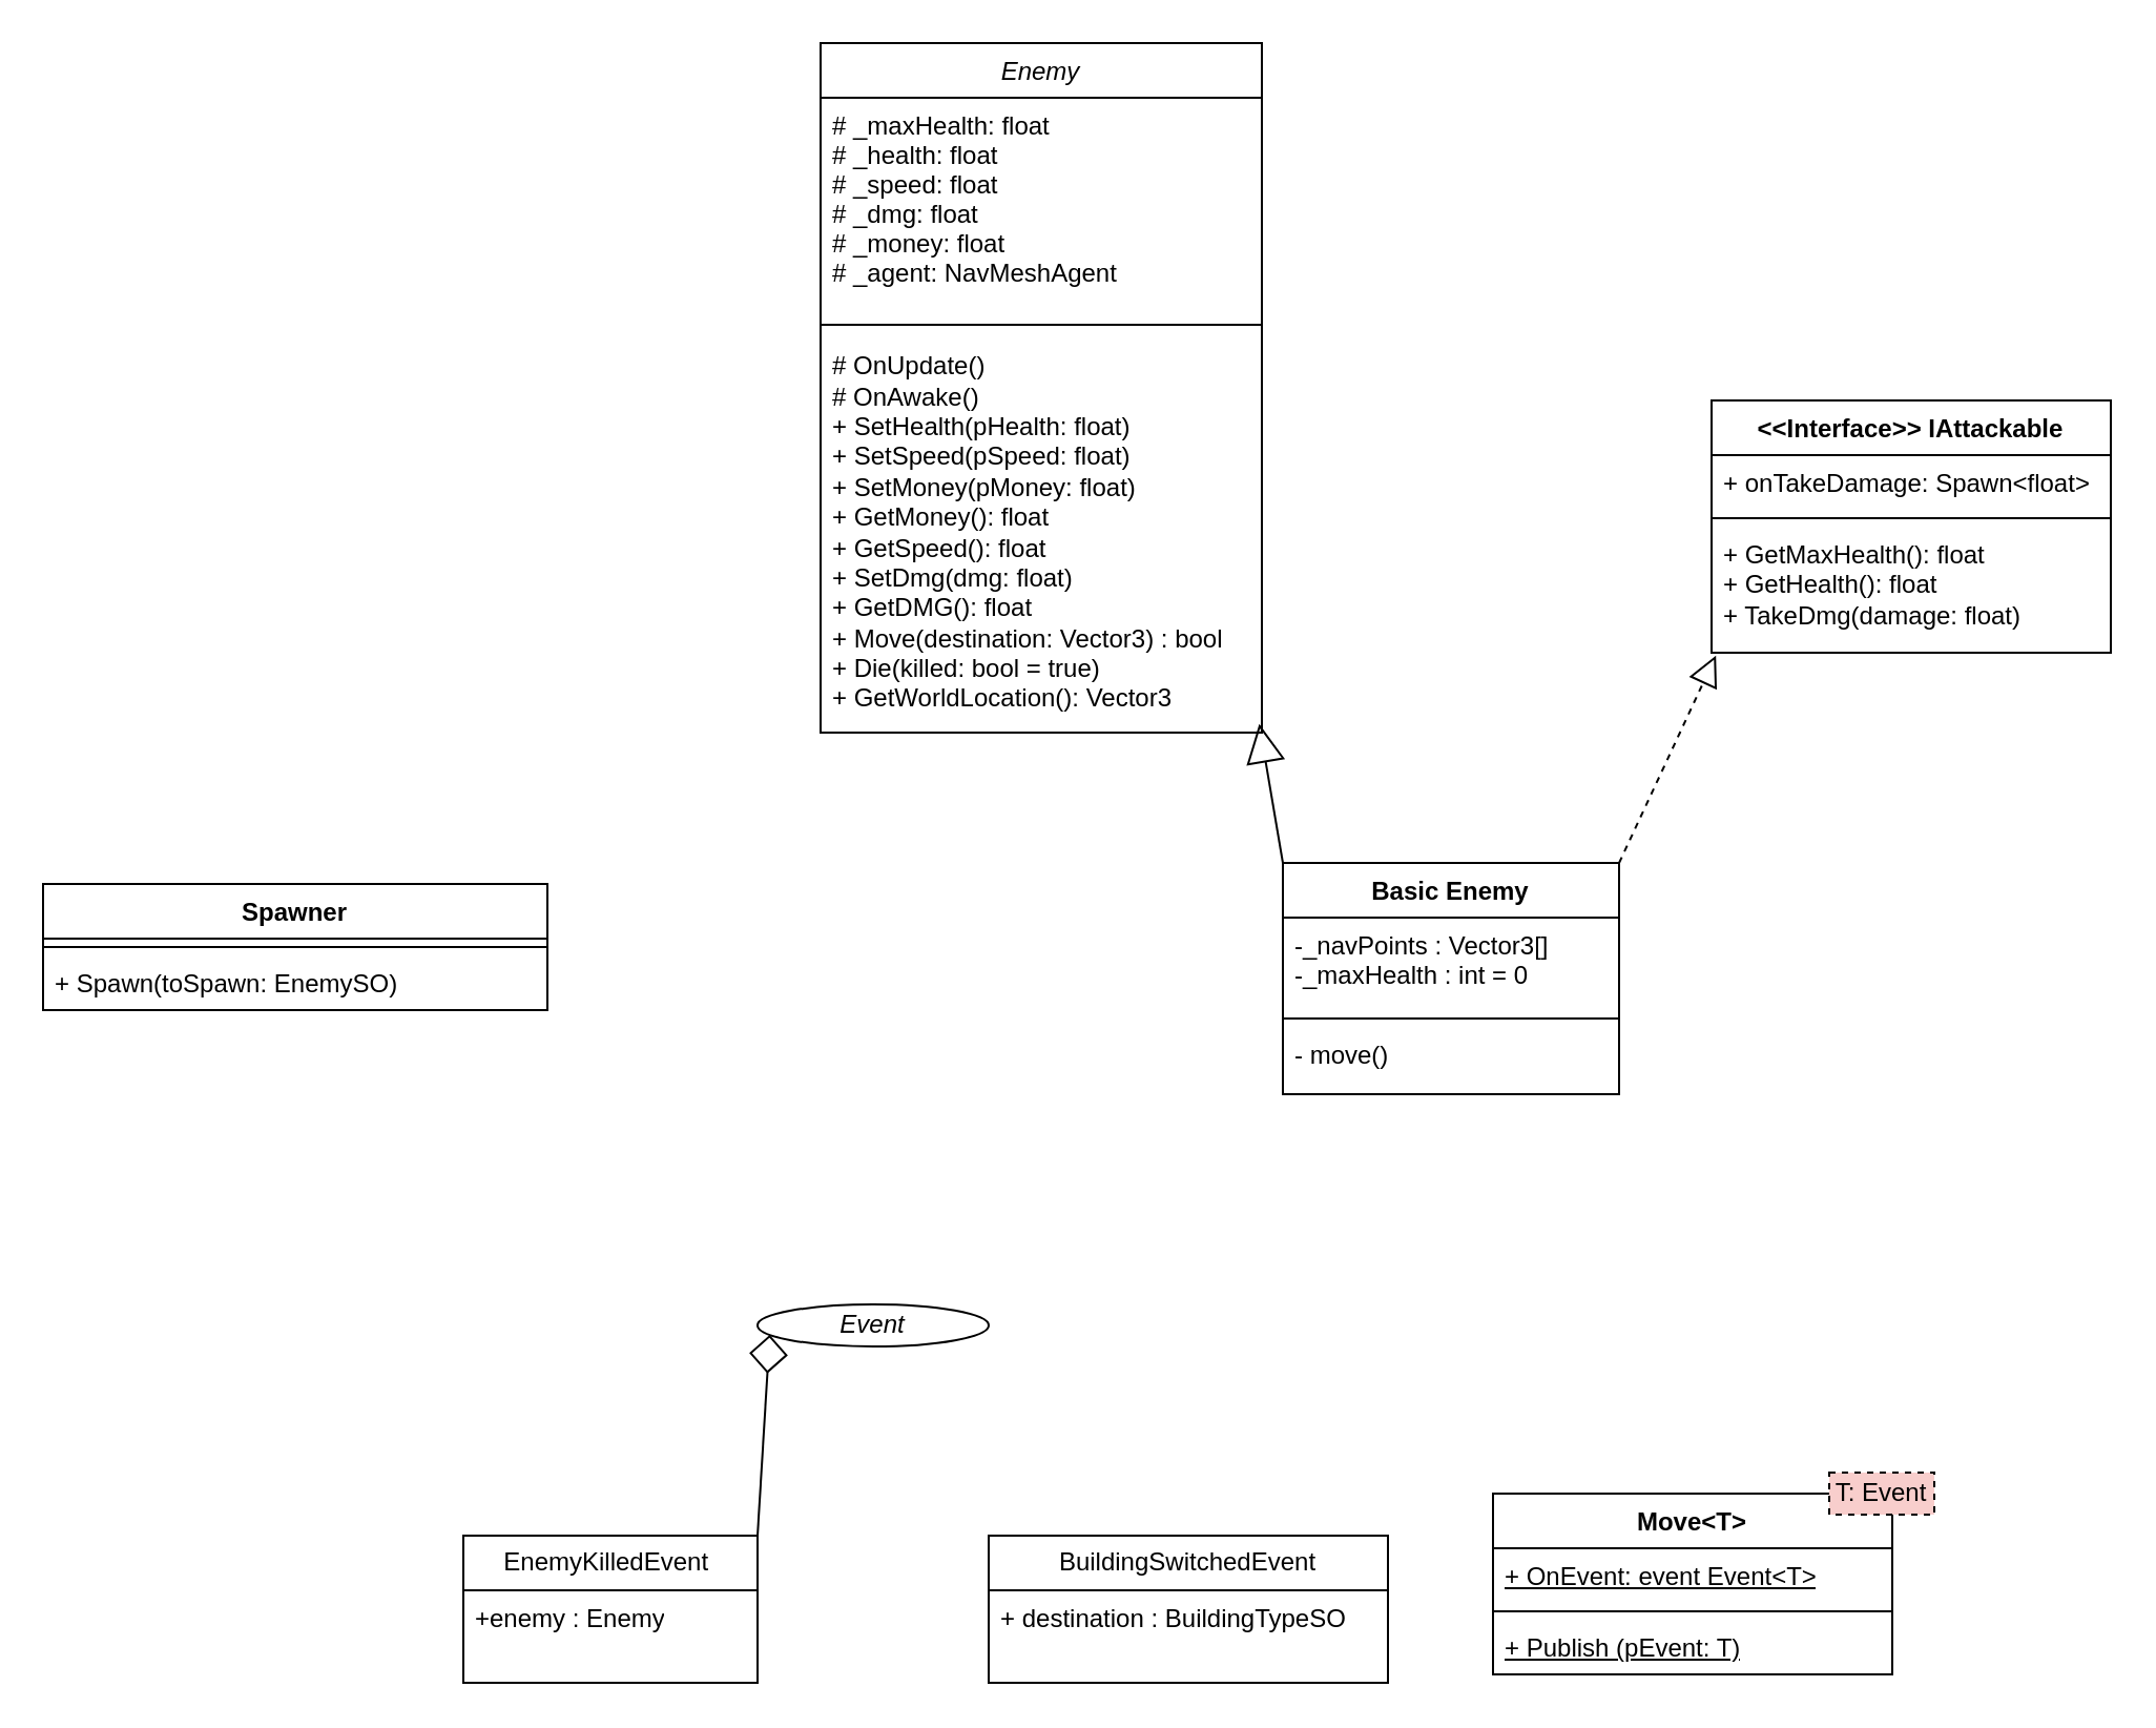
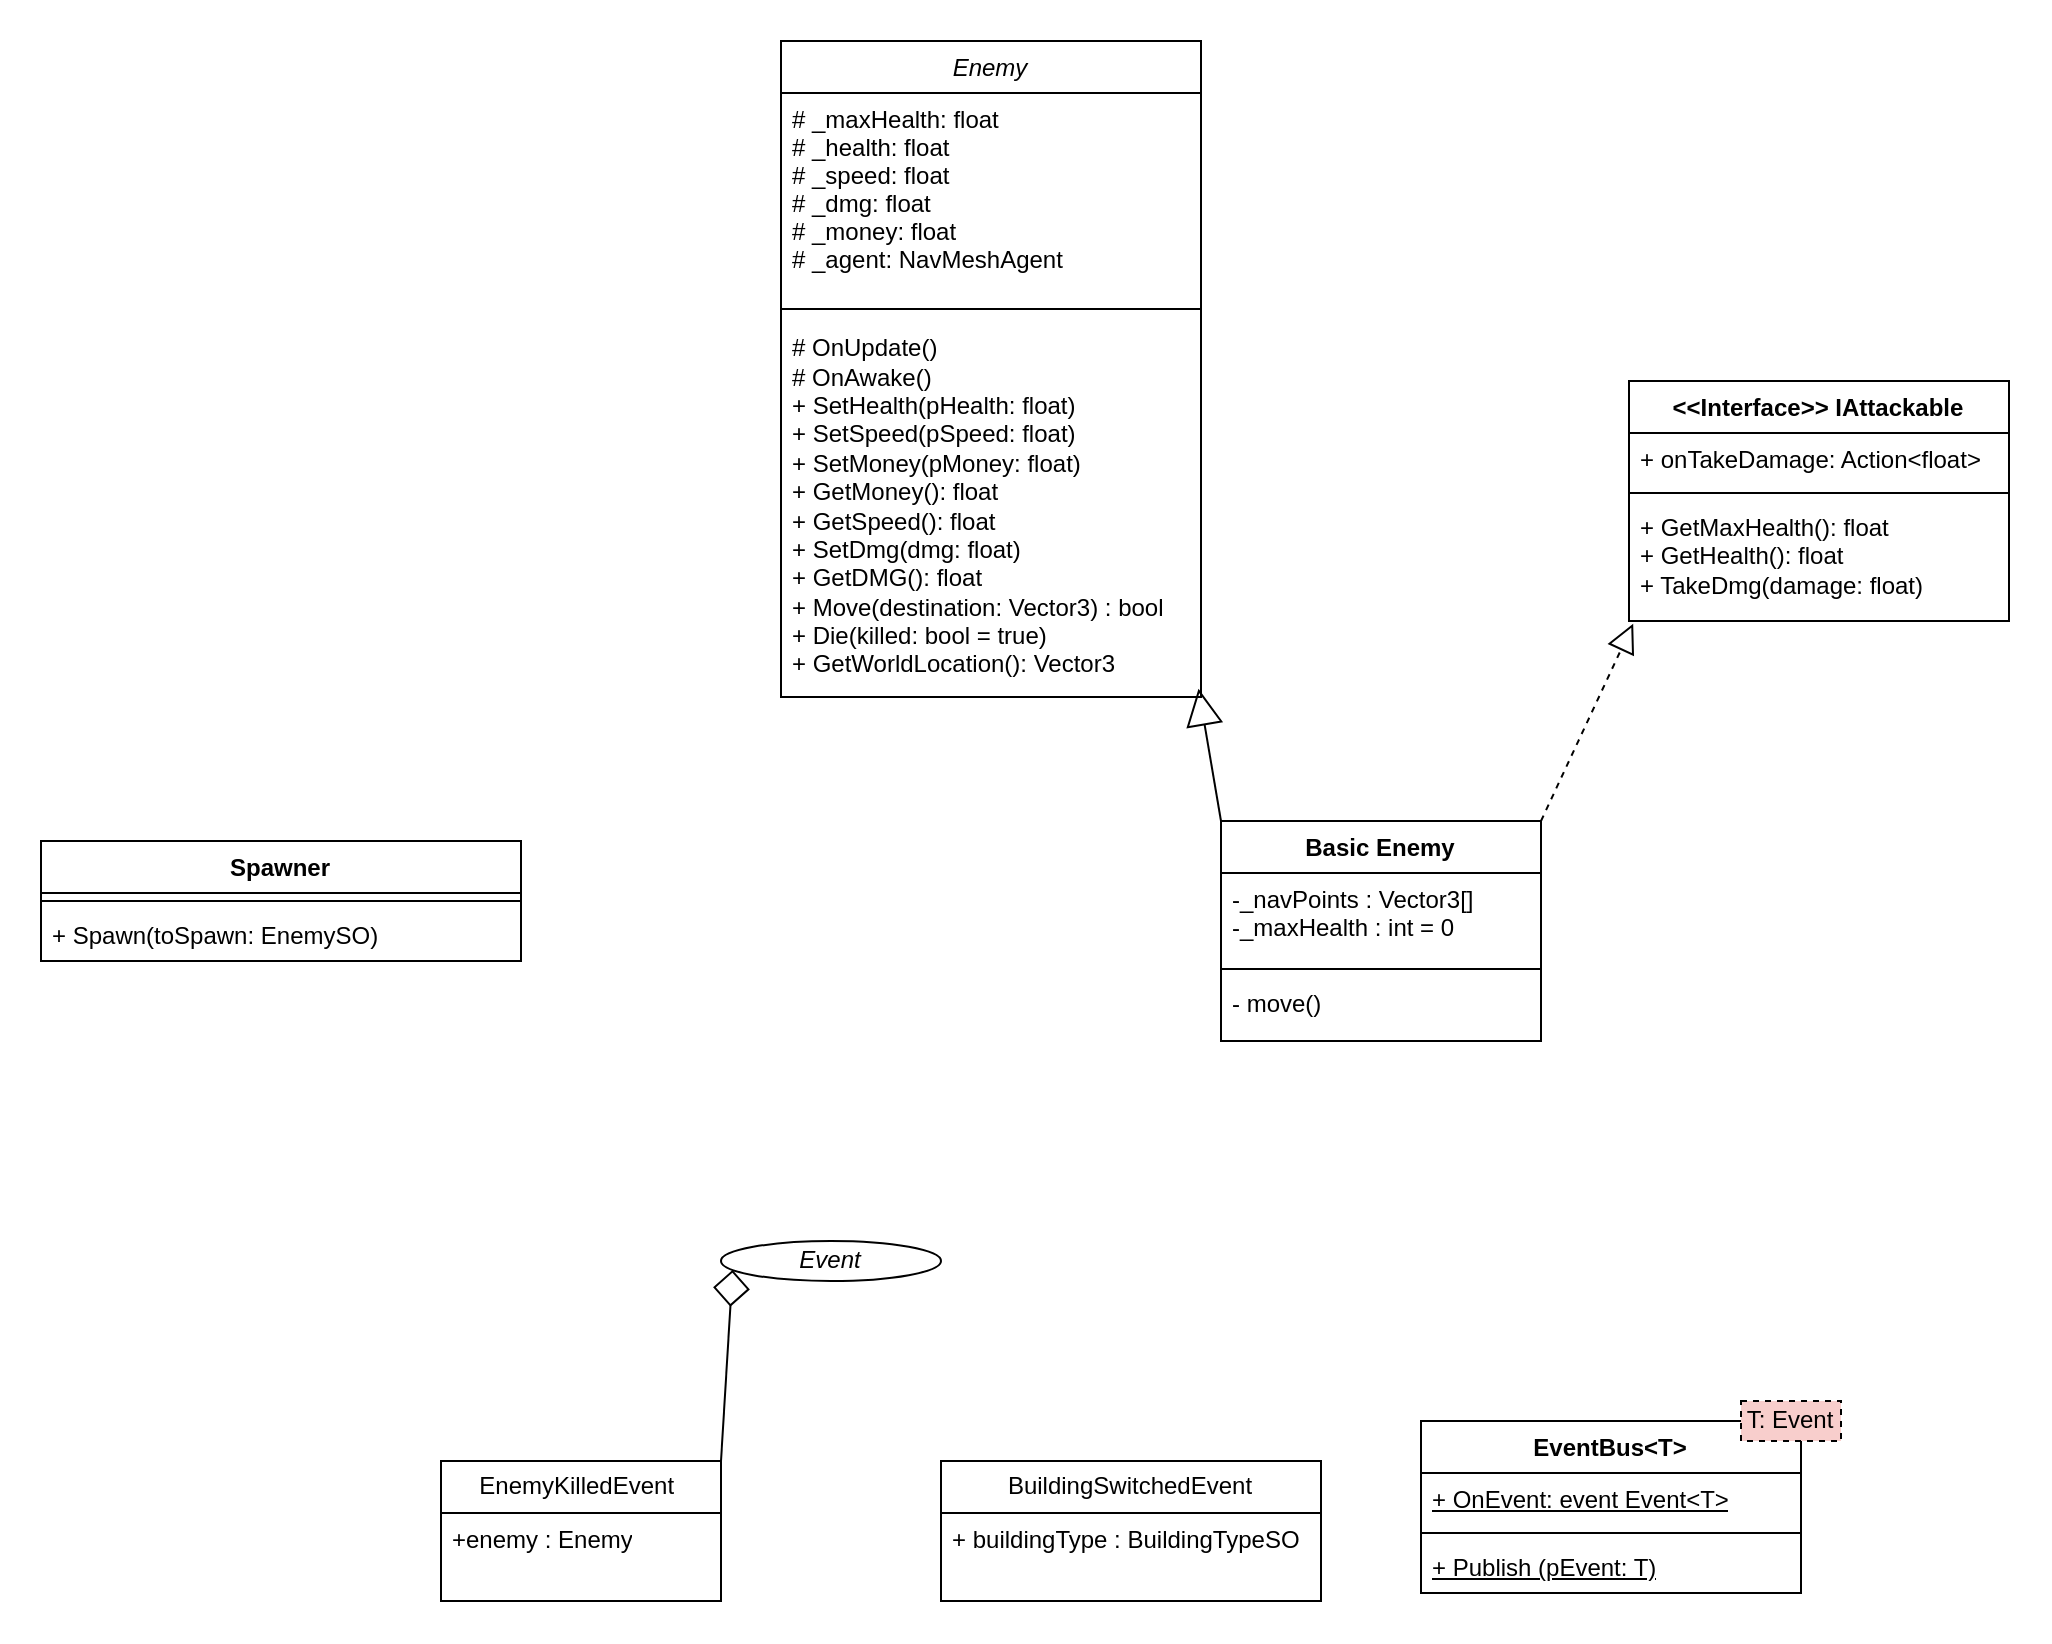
  <mxCell id="0" />
  <mxCell id="1" parent="0" />
  <mxCell id="2" value="Enemy" style="swimlane;fontStyle=2;align=center;verticalAlign=top;childLayout=stackLayout;horizontal=1;startSize=26;horizontalStack=0;resizeParent=1;resizeLast=0;collapsible=1;marginBottom=0;rounded=0;shadow=0;strokeWidth=1;" parent="1" vertex="1"><mxGeometry x="390" y="20" width="210" height="328" as="geometry"><mxRectangle x="230" y="140" width="160" height="26" as="alternateBounds" /></mxGeometry></mxCell>
  <mxCell id="3" value="# _maxHealth: float&#10;# _health: float&#10;# _speed: float&#10;# _dmg: float&#10;# _money: float&#10;# _agent: NavMeshAgent" style="text;align=left;verticalAlign=top;spacingLeft=4;spacingRight=4;overflow=hidden;rotatable=0;points=[[0,0.5],[1,0.5]];portConstraint=eastwest;" parent="2" vertex="1"><mxGeometry y="26" width="210" height="104" as="geometry" /></mxCell>
  <mxCell id="4" value="" style="line;html=1;strokeWidth=1;align=left;verticalAlign=middle;spacingTop=-1;spacingLeft=3;spacingRight=3;rotatable=0;labelPosition=right;points=[];portConstraint=eastwest;" parent="2" vertex="1"><mxGeometry y="130" width="210" height="8" as="geometry" /></mxCell>
  <mxCell id="5" value="# OnUpdate()&lt;br&gt;# OnAwake()&lt;div&gt;+ SetHealth(pHealth: float)&lt;/div&gt;&lt;div&gt;+ SetSpeed(pSpeed: float)&lt;/div&gt;&lt;div&gt;+ SetMoney(pMoney: float)&lt;/div&gt;&lt;div&gt;+ GetMoney(): float&lt;/div&gt;&lt;div&gt;+ GetSpeed(): float&lt;/div&gt;&lt;div&gt;+ SetDmg(dmg: float)&lt;/div&gt;&lt;div&gt;+ GetDMG(): float&lt;/div&gt;&lt;div&gt;+ Move(destination: Vector3) : bool&lt;/div&gt;&lt;div&gt;+ Die(killed: bool = true)&lt;/div&gt;&lt;div&gt;+ GetWorldLocation(): Vector3&lt;/div&gt;" style="text;html=1;align=left;verticalAlign=middle;resizable=0;points=[];autosize=1;strokeColor=none;fillColor=none;spacingRight=4;spacingLeft=4;" parent="2" vertex="1"><mxGeometry y="138" width="210" height="190" as="geometry" /></mxCell>
  <mxCell id="6" value="Basic Enemy" style="swimlane;fontStyle=1;align=center;verticalAlign=top;childLayout=stackLayout;horizontal=1;startSize=26;horizontalStack=0;resizeParent=1;resizeParentMax=0;resizeLast=0;collapsible=1;marginBottom=0;whiteSpace=wrap;html=1;" vertex="1" parent="1"><mxGeometry x="610" y="410" width="160" height="110" as="geometry" /></mxCell>
  <mxCell id="7" value="-_navPoints : Vector3[]&lt;br&gt;-_maxHealth : int = 0&lt;div&gt;&lt;br/&gt;&lt;/div&gt;" style="text;strokeColor=none;fillColor=none;align=left;verticalAlign=top;spacingLeft=4;spacingRight=4;overflow=hidden;rotatable=0;points=[[0,0.5],[1,0.5]];portConstraint=eastwest;whiteSpace=wrap;html=1;" vertex="1" parent="6"><mxGeometry y="26" width="160" height="44" as="geometry" /></mxCell>
  <mxCell id="8" value="" style="line;strokeWidth=1;fillColor=none;align=left;verticalAlign=middle;spacingTop=-1;spacingLeft=3;spacingRight=3;rotatable=0;labelPosition=right;points=[];portConstraint=eastwest;strokeColor=inherit;" vertex="1" parent="6"><mxGeometry y="70" width="160" height="8" as="geometry" /></mxCell>
  <mxCell id="9" value="- move()" style="text;strokeColor=none;fillColor=none;align=left;verticalAlign=top;spacingLeft=4;spacingRight=4;overflow=hidden;rotatable=0;points=[[0,0.5],[1,0.5]];portConstraint=eastwest;whiteSpace=wrap;html=1;" vertex="1" parent="6"><mxGeometry y="78" width="160" height="32" as="geometry" /></mxCell>
  <mxCell id="10" value="&amp;lt;&amp;lt;Interface&amp;gt;&amp;gt; IAttackable" style="swimlane;fontStyle=1;align=center;verticalAlign=top;childLayout=stackLayout;horizontal=1;startSize=26;horizontalStack=0;resizeParent=1;resizeParentMax=0;resizeLast=0;collapsible=1;marginBottom=0;whiteSpace=wrap;html=1;" vertex="1" parent="1"><mxGeometry x="814" y="190" width="190" height="120" as="geometry" /></mxCell>
- <mxCell id="11" value="+ onTakeDamage: Spawn&amp;lt;float&amp;gt;" style="text;strokeColor=none;fillColor=none;align=left;verticalAlign=top;spacingLeft=4;spacingRight=4;overflow=hidden;rotatable=0;points=[[0,0.5],[1,0.5]];portConstraint=eastwest;whiteSpace=wrap;html=1;" vertex="1" parent="10"><mxGeometry y="26" width="190" height="26" as="geometry" /></mxCell>
+ <mxCell id="11" value="+ onTakeDamage: Action&amp;lt;float&amp;gt;" style="text;strokeColor=none;fillColor=none;align=left;verticalAlign=top;spacingLeft=4;spacingRight=4;overflow=hidden;rotatable=0;points=[[0,0.5],[1,0.5]];portConstraint=eastwest;whiteSpace=wrap;html=1;" vertex="1" parent="10"><mxGeometry y="26" width="190" height="26" as="geometry" /></mxCell>
  <mxCell id="12" value="" style="line;strokeWidth=1;fillColor=none;align=left;verticalAlign=middle;spacingTop=-1;spacingLeft=3;spacingRight=3;rotatable=0;labelPosition=right;points=[];portConstraint=eastwest;strokeColor=inherit;" vertex="1" parent="10"><mxGeometry y="52" width="190" height="8" as="geometry" /></mxCell>
  <mxCell id="13" value="+ GetMaxHealth(): float&lt;br&gt;+ GetHealth(): float&lt;br&gt;+ TakeDmg(damage: float)&lt;div&gt;&lt;br/&gt;&lt;/div&gt;" style="text;strokeColor=none;fillColor=none;align=left;verticalAlign=top;spacingLeft=4;spacingRight=4;overflow=hidden;rotatable=0;points=[[0,0.5],[1,0.5]];portConstraint=eastwest;whiteSpace=wrap;html=1;" vertex="1" parent="10"><mxGeometry y="60" width="190" height="60" as="geometry" /></mxCell>
  <mxCell id="14" value="" style="endArrow=block;endSize=16;endFill=0;html=1;rounded=0;exitX=0;exitY=0;exitDx=0;exitDy=0;entryX=0.994;entryY=0.978;entryDx=0;entryDy=0;entryPerimeter=0;" edge="1" parent="1" source="6" target="5"><mxGeometry width="160" relative="1" as="geometry"><mxPoint x="830" y="430" as="sourcePoint" /><mxPoint x="670" y="460" as="targetPoint" /></mxGeometry></mxCell>
  <mxCell id="15" value="" style="endArrow=block;dashed=1;endFill=0;endSize=12;html=1;rounded=0;exitX=1;exitY=0;exitDx=0;exitDy=0;entryX=0.011;entryY=1.022;entryDx=0;entryDy=0;entryPerimeter=0;" edge="1" parent="1" source="6" target="13"><mxGeometry width="160" relative="1" as="geometry"><mxPoint x="720" y="430" as="sourcePoint" /><mxPoint x="788" y="311" as="targetPoint" /></mxGeometry></mxCell>
  <mxCell id="16" value="&lt;i&gt;Event&lt;/i&gt;" style="ellipse;html=1;whiteSpace=wrap;" vertex="1" parent="1"><mxGeometry x="360" y="620" width="110" height="20" as="geometry" /></mxCell>
  <mxCell id="17" value="BuildingSwitchedEvent" style="swimlane;fontStyle=0;childLayout=stackLayout;horizontal=1;startSize=26;fillColor=none;horizontalStack=0;resizeParent=1;resizeParentMax=0;resizeLast=0;collapsible=1;marginBottom=0;whiteSpace=wrap;html=1;" vertex="1" parent="1"><mxGeometry x="470" y="730" width="190" height="70" as="geometry" /></mxCell>
- <mxCell id="18" value="+ destination : BuildingTypeSO" style="text;strokeColor=none;fillColor=none;align=left;verticalAlign=top;spacingLeft=4;spacingRight=4;overflow=hidden;rotatable=0;points=[[0,0.5],[1,0.5]];portConstraint=eastwest;whiteSpace=wrap;html=1;" vertex="1" parent="17"><mxGeometry y="26" width="190" height="44" as="geometry" /></mxCell>
+ <mxCell id="18" value="+ buildingType : BuildingTypeSO" style="text;strokeColor=none;fillColor=none;align=left;verticalAlign=top;spacingLeft=4;spacingRight=4;overflow=hidden;rotatable=0;points=[[0,0.5],[1,0.5]];portConstraint=eastwest;whiteSpace=wrap;html=1;" vertex="1" parent="17"><mxGeometry y="26" width="190" height="44" as="geometry" /></mxCell>
  <mxCell id="19" value="EnemyKilledEvent&amp;nbsp;" style="swimlane;fontStyle=0;childLayout=stackLayout;horizontal=1;startSize=26;fillColor=none;horizontalStack=0;resizeParent=1;resizeParentMax=0;resizeLast=0;collapsible=1;marginBottom=0;whiteSpace=wrap;html=1;" vertex="1" parent="1"><mxGeometry x="220" y="730" width="140" height="70" as="geometry" /></mxCell>
  <mxCell id="20" value="+enemy : Enemy" style="text;strokeColor=none;fillColor=none;align=left;verticalAlign=top;spacingLeft=4;spacingRight=4;overflow=hidden;rotatable=0;points=[[0,0.5],[1,0.5]];portConstraint=eastwest;whiteSpace=wrap;html=1;" vertex="1" parent="19"><mxGeometry y="26" width="140" height="44" as="geometry" /></mxCell>
  <mxCell id="21" value="" style="endArrow=diamond;endSize=16;endFill=0;html=1;rounded=0;exitX=1;exitY=0;exitDx=0;exitDy=0;entryX=0;entryY=0.75;entryDx=0;entryDy=0;" edge="1" parent="1" source="19" target="16"><mxGeometry width="160" relative="1" as="geometry"><mxPoint x="460" y="760" as="sourcePoint" /><mxPoint x="401" y="660" as="targetPoint" /></mxGeometry></mxCell>
  <mxCell id="22" value="" style="group" vertex="1" connectable="0" parent="1"><mxGeometry x="710" y="700" width="210" height="96" as="geometry" /></mxCell>
- <mxCell id="23" value="Move&amp;lt;T&amp;gt;" style="swimlane;fontStyle=1;align=center;verticalAlign=top;childLayout=stackLayout;horizontal=1;startSize=26;horizontalStack=0;resizeParent=1;resizeParentMax=0;resizeLast=0;collapsible=1;marginBottom=0;whiteSpace=wrap;html=1;" vertex="1" parent="22"><mxGeometry y="10" width="190" height="86" as="geometry" /></mxCell>
+ <mxCell id="23" value="EventBus&amp;lt;T&amp;gt;" style="swimlane;fontStyle=1;align=center;verticalAlign=top;childLayout=stackLayout;horizontal=1;startSize=26;horizontalStack=0;resizeParent=1;resizeParentMax=0;resizeLast=0;collapsible=1;marginBottom=0;whiteSpace=wrap;html=1;" vertex="1" parent="22"><mxGeometry y="10" width="190" height="86" as="geometry" /></mxCell>
  <mxCell id="24" value="&lt;u&gt;+ OnEvent: event Event&amp;lt;T&amp;gt;&lt;/u&gt;" style="text;strokeColor=none;fillColor=none;align=left;verticalAlign=top;spacingLeft=4;spacingRight=4;overflow=hidden;rotatable=0;points=[[0,0.5],[1,0.5]];portConstraint=eastwest;whiteSpace=wrap;html=1;" vertex="1" parent="23"><mxGeometry y="26" width="190" height="26" as="geometry" /></mxCell>
  <mxCell id="25" value="" style="line;strokeWidth=1;fillColor=none;align=left;verticalAlign=middle;spacingTop=-1;spacingLeft=3;spacingRight=3;rotatable=0;labelPosition=right;points=[];portConstraint=eastwest;strokeColor=inherit;" vertex="1" parent="23"><mxGeometry y="52" width="190" height="8" as="geometry" /></mxCell>
  <mxCell id="26" value="&lt;u&gt;+ Publish (pEvent: T)&lt;/u&gt;" style="text;strokeColor=none;fillColor=none;align=left;verticalAlign=top;spacingLeft=4;spacingRight=4;overflow=hidden;rotatable=0;points=[[0,0.5],[1,0.5]];portConstraint=eastwest;whiteSpace=wrap;html=1;" vertex="1" parent="23"><mxGeometry y="60" width="190" height="26" as="geometry" /></mxCell>
  <mxCell id="27" value="T: Event" style="rounded=0;whiteSpace=wrap;html=1;dashed=1;fillColor=#f8cecc;" vertex="1" parent="22"><mxGeometry x="160" width="50" height="20" as="geometry" /></mxCell>
  <mxCell id="28" value="Spawner" style="swimlane;fontStyle=1;align=center;verticalAlign=top;childLayout=stackLayout;horizontal=1;startSize=26;horizontalStack=0;resizeParent=1;resizeParentMax=0;resizeLast=0;collapsible=1;marginBottom=0;whiteSpace=wrap;html=1;" vertex="1" parent="1"><mxGeometry x="20" y="420" width="240" height="60" as="geometry" /></mxCell>
  <mxCell id="29" value="" style="line;strokeWidth=1;fillColor=none;align=left;verticalAlign=middle;spacingTop=-1;spacingLeft=3;spacingRight=3;rotatable=0;labelPosition=right;points=[];portConstraint=eastwest;strokeColor=inherit;" vertex="1" parent="28"><mxGeometry y="26" width="240" height="8" as="geometry" /></mxCell>
  <mxCell id="30" value="+ Spawn(toSpawn: EnemySO)" style="text;strokeColor=none;fillColor=none;align=left;verticalAlign=top;spacingLeft=4;spacingRight=4;overflow=hidden;rotatable=0;points=[[0,0.5],[1,0.5]];portConstraint=eastwest;whiteSpace=wrap;html=1;" vertex="1" parent="28"><mxGeometry y="34" width="240" height="26" as="geometry" /></mxCell>
